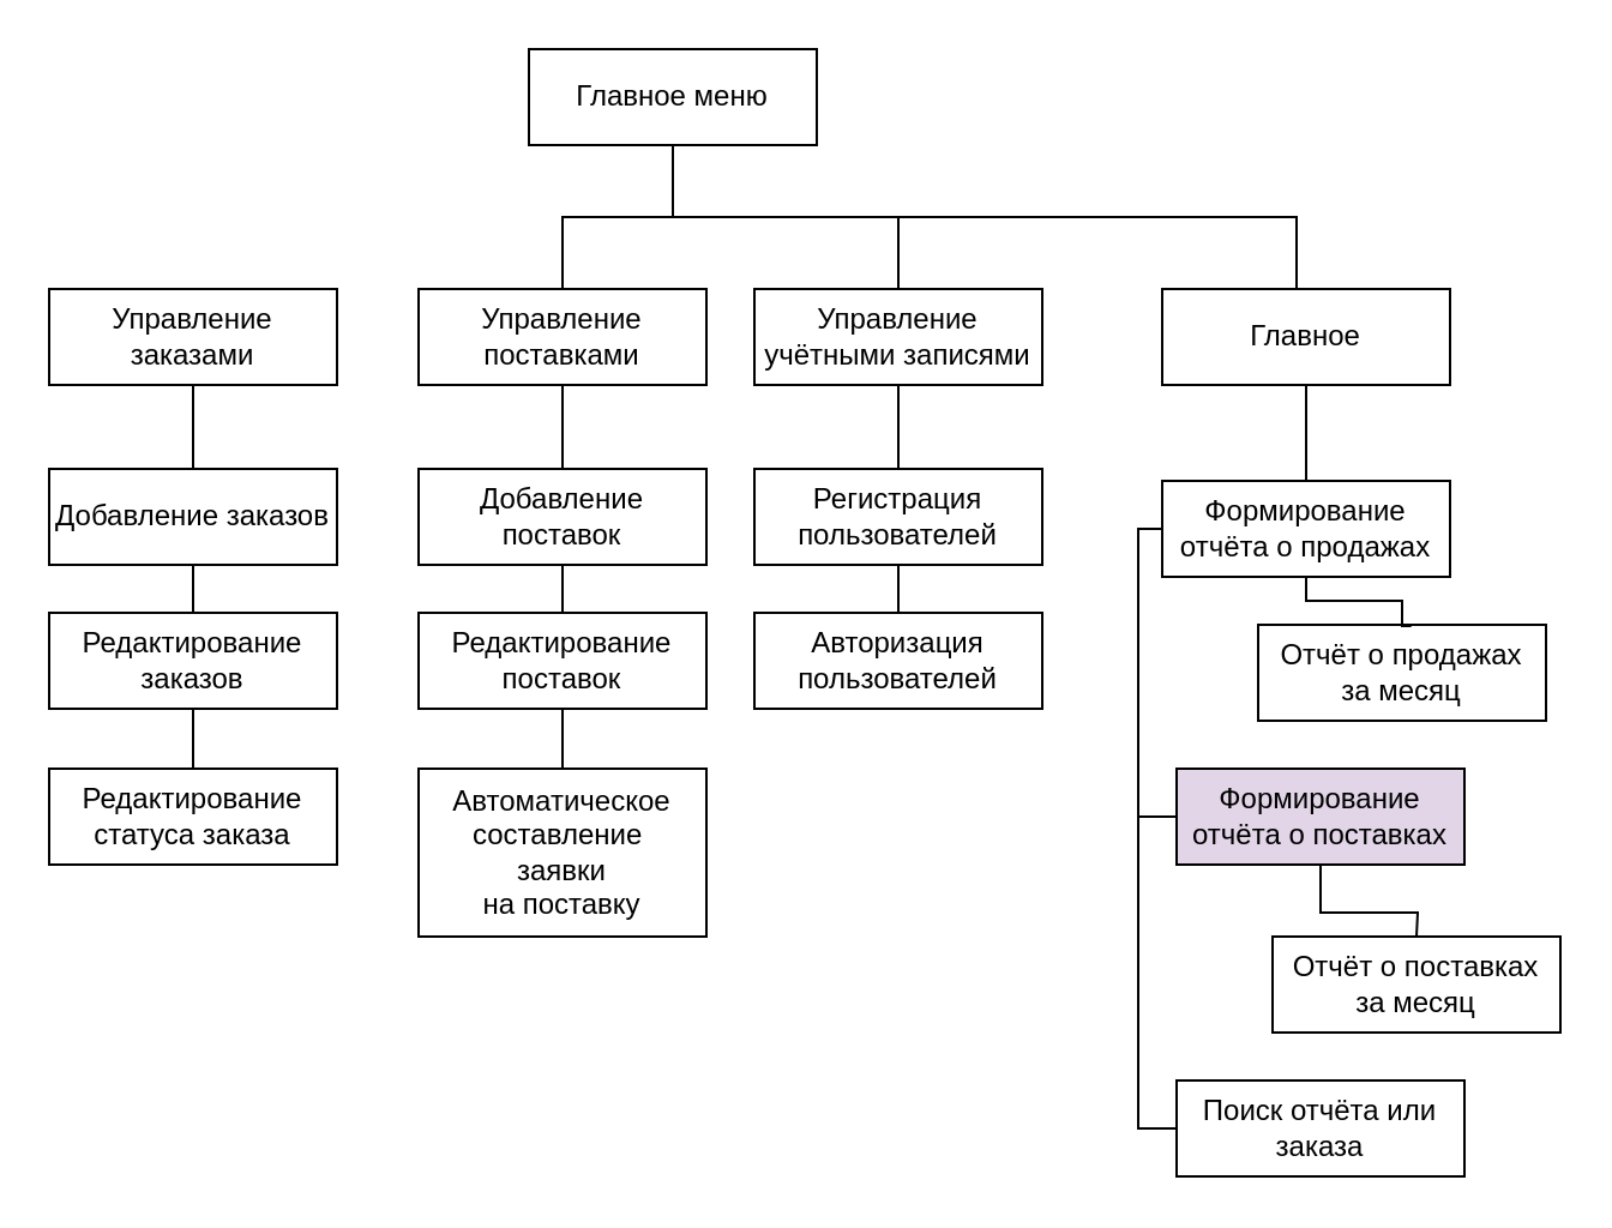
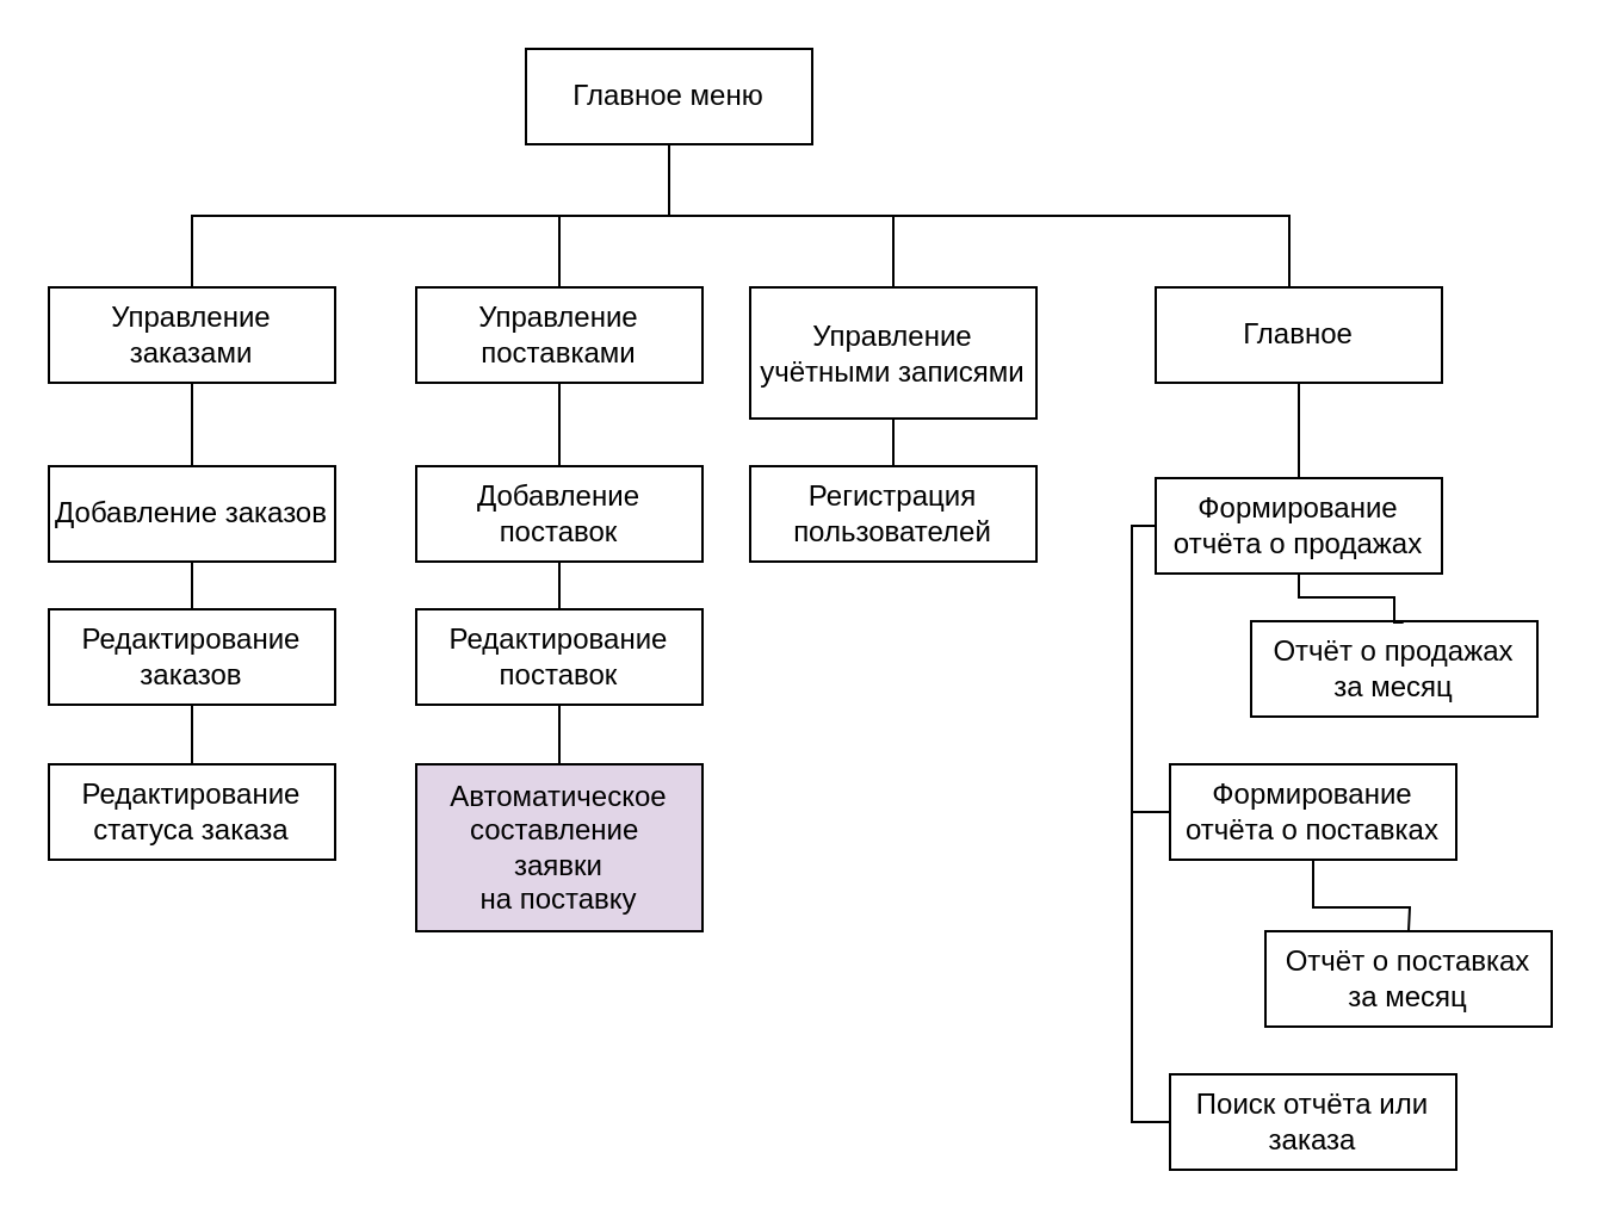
  <mxCell id="0" />
  <mxCell id="1" parent="0" />
  <mxCell id="2" style="edgeStyle=orthogonalEdgeStyle;rounded=0;orthogonalLoop=1;jettySize=auto;html=1;entryX=0.5;entryY=0;entryDx=0;entryDy=0;endArrow=none;endFill=0;" parent="1" source="6" target="8" edge="1"><mxGeometry relative="1" as="geometry"><Array as="points"><mxPoint x="280" y="90" /><mxPoint x="234" y="90" /></Array></mxGeometry></mxCell>
  <mxCell id="3" style="edgeStyle=orthogonalEdgeStyle;rounded=0;orthogonalLoop=1;jettySize=auto;html=1;entryX=0.5;entryY=0;entryDx=0;entryDy=0;endArrow=none;endFill=0;" parent="1" source="6" target="10" edge="1"><mxGeometry relative="1" as="geometry"><Array as="points"><mxPoint x="280" y="90" /><mxPoint x="540" y="90" /><mxPoint x="540" y="120" /></Array></mxGeometry></mxCell>
  <mxCell id="4" style="edgeStyle=orthogonalEdgeStyle;rounded=0;orthogonalLoop=1;jettySize=auto;html=1;endArrow=none;endFill=0;" parent="1" source="6" target="24" edge="1"><mxGeometry relative="1" as="geometry" /></mxCell>
+ <mxCell id="5" style="edgeStyle=orthogonalEdgeStyle;rounded=0;orthogonalLoop=1;jettySize=auto;html=1;entryX=0.5;entryY=0;entryDx=0;entryDy=0;endArrow=none;endFill=0;" parent="1" source="6" target="31" edge="1"><mxGeometry relative="1" as="geometry"><Array as="points"><mxPoint x="280" y="90" /><mxPoint x="80" y="90" /></Array></mxGeometry></mxCell>
  <mxCell id="6" value="Главное меню" style="rounded=0;whiteSpace=wrap;html=1;" parent="1" vertex="1"><mxGeometry x="220" y="20" width="120" height="40" as="geometry" /></mxCell>
  <mxCell id="7" style="edgeStyle=orthogonalEdgeStyle;rounded=0;orthogonalLoop=1;jettySize=auto;html=1;endArrow=none;endFill=0;" parent="1" source="8" target="20" edge="1"><mxGeometry relative="1" as="geometry" /></mxCell>
  <mxCell id="8" value="Управление поставками" style="rounded=0;whiteSpace=wrap;html=1;" parent="1" vertex="1"><mxGeometry x="174" y="120" width="120" height="40" as="geometry" /></mxCell>
  <mxCell id="9" style="edgeStyle=orthogonalEdgeStyle;rounded=0;orthogonalLoop=1;jettySize=auto;html=1;entryX=0.5;entryY=0;entryDx=0;entryDy=0;endArrow=none;endFill=0;" parent="1" source="10" target="12" edge="1"><mxGeometry relative="1" as="geometry" /></mxCell>
  <mxCell id="10" value="Главное" style="rounded=0;whiteSpace=wrap;html=1;" parent="1" vertex="1"><mxGeometry x="484" y="120" width="120" height="40" as="geometry" /></mxCell>
  <mxCell id="11" style="edgeStyle=orthogonalEdgeStyle;rounded=0;orthogonalLoop=1;jettySize=auto;html=1;entryX=0;entryY=0.5;entryDx=0;entryDy=0;endArrow=none;endFill=0;" parent="1" source="12" target="15" edge="1"><mxGeometry relative="1" as="geometry"><Array as="points"><mxPoint x="474" y="220" /><mxPoint x="474" y="340" /></Array></mxGeometry></mxCell>
  <mxCell id="12" value="Формирование отчёта о продажах" style="rounded=0;whiteSpace=wrap;html=1;" parent="1" vertex="1"><mxGeometry x="484" y="200" width="120" height="40" as="geometry" /></mxCell>
  <mxCell id="13" style="edgeStyle=orthogonalEdgeStyle;rounded=0;orthogonalLoop=1;jettySize=auto;html=1;entryX=0.5;entryY=0;entryDx=0;entryDy=0;endArrow=none;endFill=0;" parent="1" source="15" edge="1"><mxGeometry relative="1" as="geometry"><mxPoint x="590" y="390" as="targetPoint" /></mxGeometry></mxCell>
  <mxCell id="14" style="edgeStyle=orthogonalEdgeStyle;rounded=0;orthogonalLoop=1;jettySize=auto;html=1;entryX=0;entryY=0.5;entryDx=0;entryDy=0;endArrow=none;endFill=0;" parent="1" source="15" target="29" edge="1"><mxGeometry relative="1" as="geometry"><Array as="points"><mxPoint x="474" y="340" /><mxPoint x="474" y="470" /></Array></mxGeometry></mxCell>
- <mxCell id="15" value="Формирование отчёта о поставках" style="rounded=0;whiteSpace=wrap;html=1;fillColor=#e1d5e7;" parent="1" vertex="1"><mxGeometry x="490" y="320" width="120" height="40" as="geometry" /></mxCell>
+ <mxCell id="15" value="Формирование отчёта о поставках" style="rounded=0;whiteSpace=wrap;html=1;" parent="1" vertex="1"><mxGeometry x="490" y="320" width="120" height="40" as="geometry" /></mxCell>
  <mxCell id="16" value="Отчёт о поставках&lt;br&gt;за месяц" style="rounded=0;whiteSpace=wrap;html=1;" parent="1" vertex="1"><mxGeometry x="530" y="390" width="120" height="40" as="geometry" /></mxCell>
  <mxCell id="17" value="Отчёт о продажах &lt;br&gt;за месяц" style="rounded=0;whiteSpace=wrap;html=1;" parent="1" vertex="1"><mxGeometry x="524" y="260" width="120" height="40" as="geometry" /></mxCell>
  <mxCell id="18" style="edgeStyle=orthogonalEdgeStyle;rounded=0;orthogonalLoop=1;jettySize=auto;html=1;entryX=0.532;entryY=0.012;entryDx=0;entryDy=0;entryPerimeter=0;endArrow=none;endFill=0;" parent="1" source="12" edge="1"><mxGeometry relative="1" as="geometry"><Array as="points"><mxPoint x="544" y="250" /><mxPoint x="584" y="250" /><mxPoint x="584" y="261" /></Array><mxPoint x="587.84" y="260.48" as="targetPoint" /></mxGeometry></mxCell>
  <mxCell id="19" style="edgeStyle=orthogonalEdgeStyle;rounded=0;orthogonalLoop=1;jettySize=auto;html=1;entryX=0;entryY=0.5;entryDx=0;entryDy=0;endArrow=none;endFill=0;" parent="1" source="20" target="22" edge="1"><mxGeometry relative="1" as="geometry"><Array as="points"><mxPoint x="234" y="260" /></Array></mxGeometry></mxCell>
  <mxCell id="20" value="Добавление поставок" style="rounded=0;whiteSpace=wrap;html=1;" parent="1" vertex="1"><mxGeometry x="174" y="195" width="120" height="40" as="geometry" /></mxCell>
  <mxCell id="21" style="edgeStyle=orthogonalEdgeStyle;rounded=0;orthogonalLoop=1;jettySize=auto;html=1;endArrow=none;endFill=0;" parent="1" source="22" target="28" edge="1"><mxGeometry relative="1" as="geometry" /></mxCell>
  <mxCell id="22" value="Редактирование&lt;br&gt;поставок" style="rounded=0;whiteSpace=wrap;html=1;" parent="1" vertex="1"><mxGeometry x="174" y="255" width="120" height="40" as="geometry" /></mxCell>
  <mxCell id="23" style="edgeStyle=orthogonalEdgeStyle;rounded=0;orthogonalLoop=1;jettySize=auto;html=1;entryX=0.5;entryY=0;entryDx=0;entryDy=0;endArrow=none;endFill=0;" parent="1" source="24" target="26" edge="1"><mxGeometry relative="1" as="geometry" /></mxCell>
- <mxCell id="24" value="Управление учётными записями" style="rounded=0;whiteSpace=wrap;html=1;" parent="1" vertex="1"><mxGeometry x="314" y="120" width="120" height="40" as="geometry" /></mxCell>
- <mxCell id="25" style="edgeStyle=orthogonalEdgeStyle;rounded=0;orthogonalLoop=1;jettySize=auto;html=1;endArrow=none;endFill=0;" parent="1" source="26" target="27" edge="1"><mxGeometry relative="1" as="geometry" /></mxCell>
+ <mxCell id="24" value="Управление учётными записями" style="rounded=0;whiteSpace=wrap;html=1;" parent="1" vertex="1"><mxGeometry x="314" y="120" width="120" height="55" as="geometry" /></mxCell>
  <mxCell id="26" value="Регистрация пользователей" style="rounded=0;whiteSpace=wrap;html=1;" parent="1" vertex="1"><mxGeometry x="314" y="195" width="120" height="40" as="geometry" /></mxCell>
- <mxCell id="27" value="Авторизация пользователей" style="rounded=0;whiteSpace=wrap;html=1;" parent="1" vertex="1"><mxGeometry x="314" y="255" width="120" height="40" as="geometry" /></mxCell>
- <mxCell id="28" value="&lt;div&gt;Автоматическое&lt;/div&gt;составление&amp;nbsp;&lt;br&gt;заявки &lt;br&gt;на поставку" style="rounded=0;whiteSpace=wrap;html=1;" parent="1" vertex="1"><mxGeometry x="174" y="320" width="120" height="70" as="geometry" /></mxCell>
+ <mxCell id="28" value="&lt;div&gt;Автоматическое&lt;/div&gt;составление&amp;nbsp;&lt;br&gt;заявки &lt;br&gt;на поставку" style="rounded=0;whiteSpace=wrap;html=1;fillColor=#e1d5e7;" parent="1" vertex="1"><mxGeometry x="174" y="320" width="120" height="70" as="geometry" /></mxCell>
  <mxCell id="29" value="Поиск отчёта или заказа" style="rounded=0;whiteSpace=wrap;html=1;" parent="1" vertex="1"><mxGeometry x="490" y="450" width="120" height="40" as="geometry" /></mxCell>
  <mxCell id="30" style="edgeStyle=orthogonalEdgeStyle;rounded=0;orthogonalLoop=1;jettySize=auto;html=1;entryX=0.5;entryY=0;entryDx=0;entryDy=0;endArrow=none;endFill=0;" parent="1" source="31" target="33" edge="1"><mxGeometry relative="1" as="geometry" /></mxCell>
  <mxCell id="31" value="Управление заказами" style="rounded=0;whiteSpace=wrap;html=1;" parent="1" vertex="1"><mxGeometry x="20" y="120" width="120" height="40" as="geometry" /></mxCell>
  <mxCell id="32" style="edgeStyle=orthogonalEdgeStyle;rounded=0;orthogonalLoop=1;jettySize=auto;html=1;entryX=0.5;entryY=0;entryDx=0;entryDy=0;endArrow=none;endFill=0;" parent="1" source="33" target="35" edge="1"><mxGeometry relative="1" as="geometry" /></mxCell>
  <mxCell id="33" value="Добавление заказов" style="rounded=0;whiteSpace=wrap;html=1;" parent="1" vertex="1"><mxGeometry x="20" y="195" width="120" height="40" as="geometry" /></mxCell>
  <mxCell id="34" style="edgeStyle=orthogonalEdgeStyle;rounded=0;orthogonalLoop=1;jettySize=auto;html=1;entryX=0.5;entryY=0;entryDx=0;entryDy=0;endArrow=none;endFill=0;" edge="1" parent="1" source="35" target="36"><mxGeometry relative="1" as="geometry" /></mxCell>
  <mxCell id="35" value="Редактирование&lt;br&gt;заказов" style="rounded=0;whiteSpace=wrap;html=1;" parent="1" vertex="1"><mxGeometry x="20" y="255" width="120" height="40" as="geometry" /></mxCell>
  <mxCell id="36" value="Редактирование&lt;br&gt;статуса заказа" style="rounded=0;whiteSpace=wrap;html=1;" vertex="1" parent="1"><mxGeometry x="20" y="320" width="120" height="40" as="geometry" /></mxCell>
